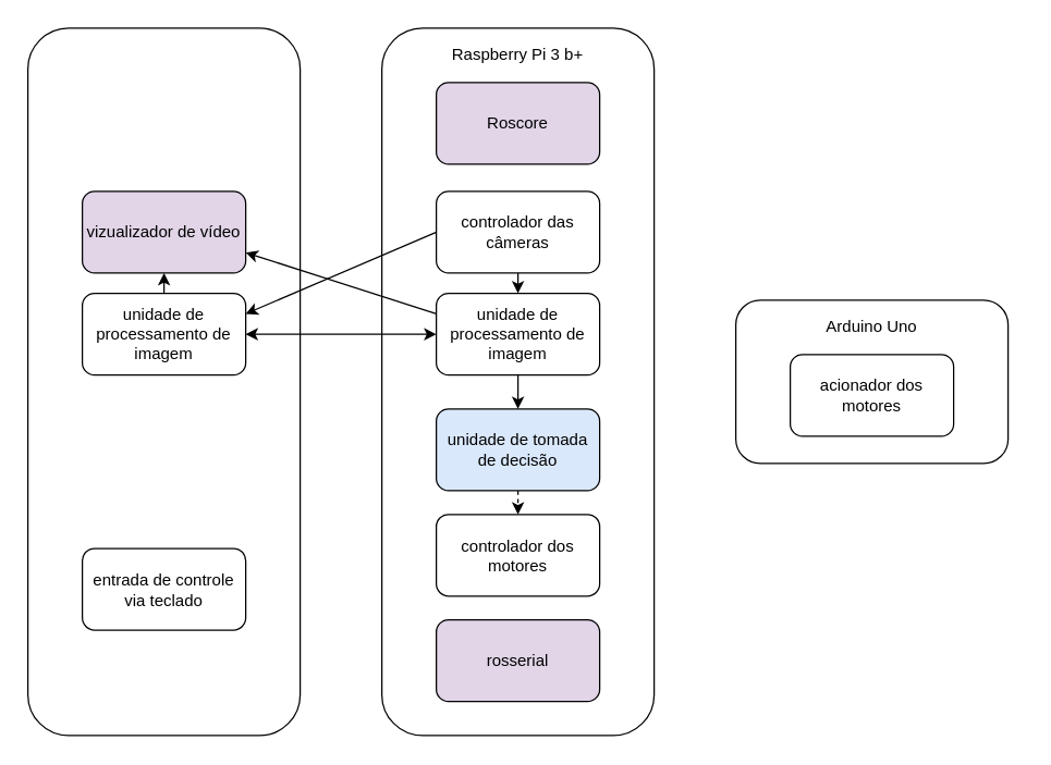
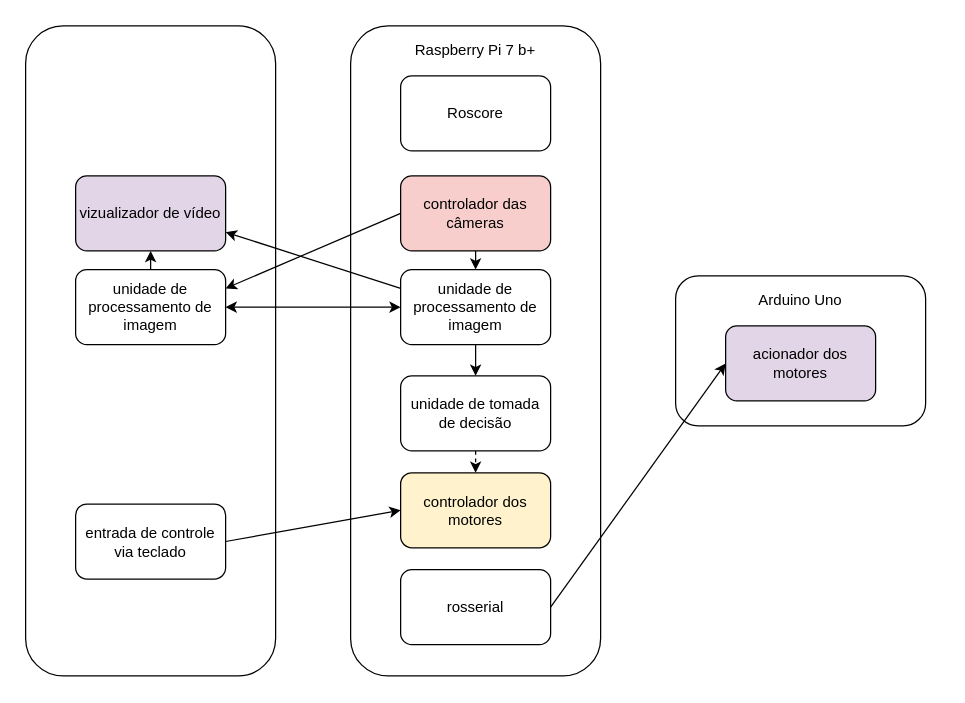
  <mxCell id="0" />
  <mxCell id="1" parent="0" />
  <mxCell id="2" value="" style="rounded=1;whiteSpace=wrap;html=1;" vertex="1" parent="1"><mxGeometry x="540" y="220" width="200" height="120" as="geometry" /></mxCell>
  <mxCell id="3" value="" style="rounded=1;whiteSpace=wrap;html=1;" vertex="1" parent="1"><mxGeometry x="20" y="20" width="200" height="520" as="geometry" /></mxCell>
  <mxCell id="4" value="" style="rounded=1;whiteSpace=wrap;html=1;" vertex="1" parent="1"><mxGeometry x="280" y="20" width="200" height="520" as="geometry" /></mxCell>
- <mxCell id="5" value="Raspberry Pi 3 b+ " style="text;html=1;strokeColor=none;fillColor=none;align=center;verticalAlign=middle;whiteSpace=wrap;rounded=0;" vertex="1" parent="1"><mxGeometry x="270" y="29.5" width="220" height="20" as="geometry" /></mxCell>
+ <mxCell id="5" value="Raspberry Pi 7 b+ " style="text;html=1;strokeColor=none;fillColor=none;align=center;verticalAlign=middle;whiteSpace=wrap;rounded=0;" vertex="1" parent="1"><mxGeometry x="270" y="29.5" width="220" height="20" as="geometry" /></mxCell>
  <mxCell id="6" value="entrada de controle via teclado" style="rounded=1;whiteSpace=wrap;html=1;" vertex="1" parent="1"><mxGeometry x="60" y="402.5" width="120" height="60" as="geometry" /></mxCell>
  <mxCell id="7" value="vizualizador de vídeo" style="rounded=1;whiteSpace=wrap;html=1;fillColor=#e1d5e7;" vertex="1" parent="1"><mxGeometry x="60" y="140" width="120" height="60" as="geometry" /></mxCell>
- <mxCell id="8" value="controlador dos motores" style="rounded=1;whiteSpace=wrap;html=1;" vertex="1" parent="1"><mxGeometry x="320" y="377.5" width="120" height="60" as="geometry" /></mxCell>
- <mxCell id="9" value="acionador dos motores" style="rounded=1;whiteSpace=wrap;html=1;" vertex="1" parent="1"><mxGeometry x="580" y="260" width="120" height="60" as="geometry" /></mxCell>
+ <mxCell id="8" value="controlador dos motores" style="rounded=1;whiteSpace=wrap;html=1;fillColor=#fff2cc;" vertex="1" parent="1"><mxGeometry x="320" y="377.5" width="120" height="60" as="geometry" /></mxCell>
+ <mxCell id="9" value="acionador dos motores" style="rounded=1;whiteSpace=wrap;html=1;fillColor=#e1d5e7;" vertex="1" parent="1"><mxGeometry x="580" y="260" width="120" height="60" as="geometry" /></mxCell>
  <mxCell id="10" value="Arduino Uno" style="text;html=1;strokeColor=none;fillColor=none;align=center;verticalAlign=middle;whiteSpace=wrap;rounded=0;" vertex="1" parent="1"><mxGeometry x="530" y="229.5" width="220" height="20" as="geometry" /></mxCell>
  <mxCell id="11" value="unidade de processamento de imagem" style="rounded=1;whiteSpace=wrap;html=1;" vertex="1" parent="1"><mxGeometry x="320" y="215" width="120" height="60" as="geometry" /></mxCell>
- <mxCell id="12" value="controlador das câmeras" style="rounded=1;whiteSpace=wrap;html=1;" vertex="1" parent="1"><mxGeometry x="320" y="140" width="120" height="60" as="geometry" /></mxCell>
- <mxCell id="13" value="rosserial" style="rounded=1;whiteSpace=wrap;html=1;fillColor=#e1d5e7;" vertex="1" parent="1"><mxGeometry x="320" y="455" width="120" height="60" as="geometry" /></mxCell>
- <mxCell id="16" value="unidade de tomada de decisão" style="rounded=1;whiteSpace=wrap;html=1;fillColor=#dae8fc;" vertex="1" parent="1"><mxGeometry x="320" y="300" width="120" height="60" as="geometry" /></mxCell>
+ <mxCell id="12" value="controlador das câmeras" style="rounded=1;whiteSpace=wrap;html=1;fillColor=#f8cecc;" vertex="1" parent="1"><mxGeometry x="320" y="140" width="120" height="60" as="geometry" /></mxCell>
+ <mxCell id="13" value="rosserial" style="rounded=1;whiteSpace=wrap;html=1;" vertex="1" parent="1"><mxGeometry x="320" y="455" width="120" height="60" as="geometry" /></mxCell>
+ <mxCell id="14" value="" style="endArrow=classic;html=1;entryX=0;entryY=0.5;entryDx=0;entryDy=0;exitX=1;exitY=0.5;exitDx=0;exitDy=0;" edge="1" parent="1" source="13" target="9"><mxGeometry width="50" height="50" relative="1" as="geometry"><mxPoint x="20" y="605" as="sourcePoint" /><mxPoint x="70" y="555" as="targetPoint" /></mxGeometry></mxCell>
+ <mxCell id="15" value="" style="endArrow=classic;html=1;entryX=0;entryY=0.5;entryDx=0;entryDy=0;exitX=1;exitY=0.5;exitDx=0;exitDy=0;" edge="1" parent="1" source="6" target="8"><mxGeometry width="50" height="50" relative="1" as="geometry"><mxPoint x="20" y="617.5" as="sourcePoint" /><mxPoint x="70" y="567.5" as="targetPoint" /></mxGeometry></mxCell>
+ <mxCell id="16" value="unidade de tomada de decisão" style="rounded=1;whiteSpace=wrap;html=1;" vertex="1" parent="1"><mxGeometry x="320" y="300" width="120" height="60" as="geometry" /></mxCell>
  <mxCell id="17" value="unidade de processamento de imagem" style="rounded=1;whiteSpace=wrap;html=1;" vertex="1" parent="1"><mxGeometry x="60" y="215" width="120" height="60" as="geometry" /></mxCell>
  <mxCell id="18" value="" style="endArrow=classic;html=1;entryX=0.5;entryY=0;entryDx=0;entryDy=0;exitX=0.5;exitY=1;exitDx=0;exitDy=0;" edge="1" parent="1" source="12" target="11"><mxGeometry width="50" height="50" relative="1" as="geometry"><mxPoint x="20" y="635" as="sourcePoint" /><mxPoint x="70" y="585" as="targetPoint" /></mxGeometry></mxCell>
  <mxCell id="19" value="" style="endArrow=classic;html=1;entryX=1;entryY=0.75;entryDx=0;entryDy=0;exitX=0;exitY=0.25;exitDx=0;exitDy=0;" edge="1" parent="1" source="11" target="7"><mxGeometry width="50" height="50" relative="1" as="geometry"><mxPoint x="20" y="635" as="sourcePoint" /><mxPoint x="70" y="585" as="targetPoint" /></mxGeometry></mxCell>
  <mxCell id="20" value="" style="endArrow=classic;html=1;entryX=1;entryY=0.25;entryDx=0;entryDy=0;exitX=0;exitY=0.5;exitDx=0;exitDy=0;" edge="1" parent="1" source="12" target="17"><mxGeometry width="50" height="50" relative="1" as="geometry"><mxPoint x="20" y="635" as="sourcePoint" /><mxPoint x="70" y="585" as="targetPoint" /></mxGeometry></mxCell>
  <mxCell id="21" value="" style="endArrow=classic;html=1;entryX=0.5;entryY=1;entryDx=0;entryDy=0;exitX=0.5;exitY=0;exitDx=0;exitDy=0;" edge="1" parent="1" source="17" target="7"><mxGeometry width="50" height="50" relative="1" as="geometry"><mxPoint x="20" y="635" as="sourcePoint" /><mxPoint x="70" y="585" as="targetPoint" /></mxGeometry></mxCell>
  <mxCell id="22" value="" style="endArrow=classic;startArrow=classic;html=1;entryX=0;entryY=0.5;entryDx=0;entryDy=0;exitX=1;exitY=0.5;exitDx=0;exitDy=0;" edge="1" parent="1" source="17" target="11"><mxGeometry width="50" height="50" relative="1" as="geometry"><mxPoint x="20" y="635" as="sourcePoint" /><mxPoint x="70" y="585" as="targetPoint" /></mxGeometry></mxCell>
- <mxCell id="23" value="Roscore" style="rounded=1;whiteSpace=wrap;html=1;fillColor=#e1d5e7;" vertex="1" parent="1"><mxGeometry x="320" y="60" width="120" height="60" as="geometry" /></mxCell>
+ <mxCell id="23" value="Roscore" style="rounded=1;whiteSpace=wrap;html=1;" vertex="1" parent="1"><mxGeometry x="320" y="60" width="120" height="60" as="geometry" /></mxCell>
  <mxCell id="24" value="" style="endArrow=classic;html=1;entryX=0.5;entryY=0;entryDx=0;entryDy=0;exitX=0.5;exitY=1;exitDx=0;exitDy=0;" edge="1" parent="1" source="11" target="16"><mxGeometry width="50" height="50" relative="1" as="geometry"><mxPoint x="20" y="610" as="sourcePoint" /><mxPoint x="70" y="560" as="targetPoint" /></mxGeometry></mxCell>
  <mxCell id="25" value="" style="endArrow=classic;html=1;entryX=0.5;entryY=0;entryDx=0;entryDy=0;exitX=0.5;exitY=1;exitDx=0;exitDy=0;dashed=1;" edge="1" parent="1" source="16" target="8"><mxGeometry width="50" height="50" relative="1" as="geometry"><mxPoint x="20" y="610" as="sourcePoint" /><mxPoint x="70" y="560" as="targetPoint" /></mxGeometry></mxCell>
